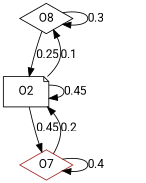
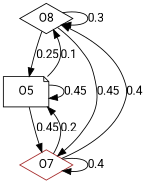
  digraph {
    fontname=Roboto
    node [color=black fontname=Roboto shape=diamond]
    edge [fontname=Roboto weight=0.45]
    n1 [label=O8]
-   O2 [shape=note]
+   O2 [shape=note label=O5]
    n3 [color=brown label=O7]
    n1 -> n1 [label=0.3 weight=0.3]
    n1 -> O2 [label=0.25 weight=0.25]
+   n1 -> n3 [label=0.45]
    O2 -> n1 [label=0.1 weight=0.1]
    O2 -> O2 [label=0.45]
    O2 -> n3 [label=0.45]
+   n3 -> n1 [label=0.4 weight=0.4]
    n3 -> O2 [label=0.2 weight=0.2]
    n3 -> n3 [label=0.4 weight=0.4]
  }
